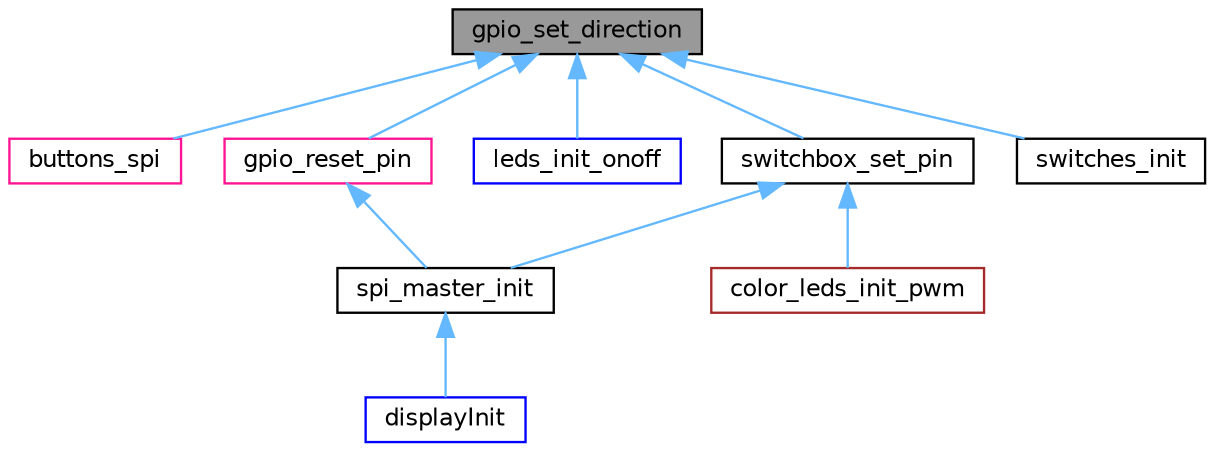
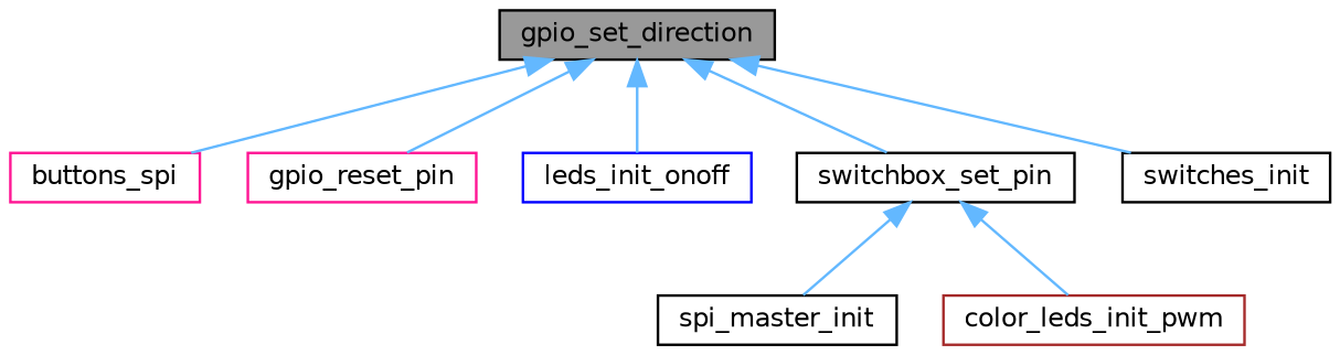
  digraph {
    rankdir=TB
    node [color=black fillcolor=white fontname=Helvetica fontsize=10 shape=box style=filled]
    edge [color=steelblue1 dir=back fontname=Helvetica fontsize=10 labelfontname=Helvetica labelfontsize=10 style=solid]
    n1 [fillcolor=grey60 fontcolor=black height=0.2 label=gpio_set_direction width=0.4]
    n2 [color=deeppink height=0.2 label=buttons_spi width=0.4]
    n3 [color=deeppink height=0.2 label=gpio_reset_pin width=0.4]
    n4 [color=blue height=0.2 label=leds_init_onoff width=0.4]
    n5 [height=0.2 label=switchbox_set_pin width=0.4]
    n6 [height=0.2 label=switches_init width=0.4]
    n7 [height=0.2 label=spi_master_init width=0.4]
-   n8 [color=blue height=0.2 label=displayInit width=0.4]
    n9 [color=brown height=0.2 label=color_leds_init_pwm width=0.4]
    n1 -> n2
    n1 -> n3
    n1 -> n4
    n1 -> n5
    n1 -> n6
-   n3 -> n7
    n5 -> n7
    n5 -> n9
-   n7 -> n8
  }
